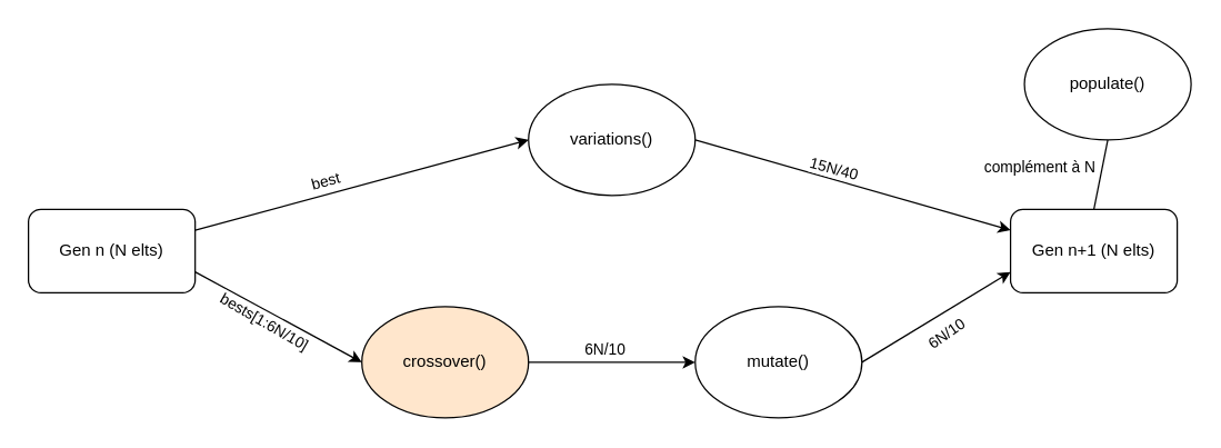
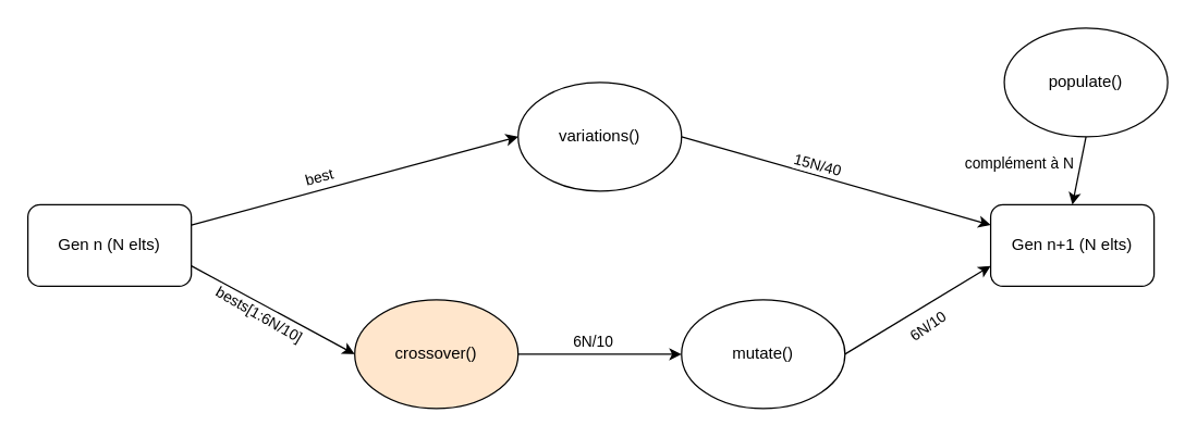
  <mxCell id="0" />
  <mxCell id="1" parent="0" />
  <mxCell id="2" value="Gen n (N elts)" style="rounded=1;whiteSpace=wrap;html=1;" vertex="1" parent="1"><mxGeometry y="150" width="120" height="60" as="geometry" x="20" /></mxCell>
  <mxCell id="3" value="Gen n+1 (N elts)" style="rounded=1;whiteSpace=wrap;html=1;" vertex="1" parent="1"><mxGeometry x="727" y="150" width="120" height="60" as="geometry" /></mxCell>
  <mxCell id="4" value="variations()" style="ellipse;whiteSpace=wrap;html=1;" vertex="1" parent="1"><mxGeometry x="380" y="60" width="120" height="80" as="geometry" /></mxCell>
  <mxCell id="5" value="crossover()" style="ellipse;whiteSpace=wrap;html=1;fillColor=#ffe6cc;" vertex="1" parent="1"><mxGeometry x="260" y="220" width="120" height="80" as="geometry" /></mxCell>
  <mxCell id="6" value="mutate()" style="ellipse;whiteSpace=wrap;html=1;" vertex="1" parent="1"><mxGeometry x="500" y="220" width="120" height="80" as="geometry" /></mxCell>
  <mxCell id="7" value="populate()" style="ellipse;whiteSpace=wrap;html=1;" vertex="1" parent="1"><mxGeometry x="737" y="20" width="120" height="80" as="geometry" /></mxCell>
  <mxCell id="8" value="" style="endArrow=classic;html=1;exitX=1;exitY=0.25;exitDx=0;exitDy=0;entryX=0;entryY=0.5;entryDx=0;entryDy=0;" edge="1" parent="1" source="2" target="4"><mxGeometry width="50" height="50" relative="1" as="geometry"><mxPoint x="190" y="190" as="sourcePoint" /><mxPoint x="240" y="140" as="targetPoint" /></mxGeometry></mxCell>
  <mxCell id="9" value="best" style="edgeLabel;html=1;align=center;verticalAlign=middle;resizable=0;points=[];rotation=-15;" vertex="1" connectable="0" parent="8"><mxGeometry x="-0.226" y="-3" relative="1" as="geometry"><mxPoint y="-12.8" as="offset" /></mxGeometry></mxCell>
  <mxCell id="10" value="" style="endArrow=classic;html=1;exitX=1;exitY=0.75;exitDx=0;exitDy=0;entryX=0;entryY=0.5;entryDx=0;entryDy=0;" edge="1" parent="1" source="2" target="5"><mxGeometry width="50" height="50" relative="1" as="geometry"><mxPoint x="200" y="200" as="sourcePoint" /><mxPoint x="250" y="150" as="targetPoint" /></mxGeometry></mxCell>
  <mxCell id="11" value="bests[1:6N/10]" style="edgeLabel;html=1;align=center;verticalAlign=middle;resizable=0;points=[];rotation=30;" vertex="1" connectable="0" parent="10"><mxGeometry x="-0.214" y="2" relative="1" as="geometry"><mxPoint x="1.57" y="11.04" as="offset" /></mxGeometry></mxCell>
  <mxCell id="12" value="" style="endArrow=classic;html=1;exitX=1;exitY=0.5;exitDx=0;exitDy=0;entryX=0;entryY=0.5;entryDx=0;entryDy=0;" edge="1" parent="1" source="5" target="6"><mxGeometry width="50" height="50" relative="1" as="geometry"><mxPoint x="210" y="210" as="sourcePoint" /><mxPoint x="260" y="160" as="targetPoint" /></mxGeometry></mxCell>
  <mxCell id="13" value="6N/10" style="edgeLabel;html=1;align=center;verticalAlign=middle;resizable=0;points=[];" vertex="1" connectable="0" parent="12"><mxGeometry x="-0.3" relative="1" as="geometry"><mxPoint x="12" y="-10" as="offset" /></mxGeometry></mxCell>
  <mxCell id="14" value="" style="endArrow=classic;html=1;exitX=1;exitY=0.5;exitDx=0;exitDy=0;entryX=0;entryY=0.75;entryDx=0;entryDy=0;" edge="1" parent="1" source="6" target="3"><mxGeometry width="50" height="50" relative="1" as="geometry"><mxPoint x="220" y="220" as="sourcePoint" /><mxPoint x="270" y="170" as="targetPoint" /></mxGeometry></mxCell>
  <mxCell id="15" value="6N/10" style="edgeLabel;html=1;align=center;verticalAlign=middle;resizable=0;points=[];rotation=-35;" vertex="1" connectable="0" parent="14"><mxGeometry x="0.181" y="-2" relative="1" as="geometry"><mxPoint x="-4.28" y="16.71" as="offset" /></mxGeometry></mxCell>
  <mxCell id="16" value="" style="endArrow=classic;html=1;exitX=1;exitY=0.5;exitDx=0;exitDy=0;entryX=0;entryY=0.25;entryDx=0;entryDy=0;" edge="1" parent="1" source="4" target="3"><mxGeometry width="50" height="50" relative="1" as="geometry"><mxPoint x="580" y="60" as="sourcePoint" /><mxPoint x="630" y="10" as="targetPoint" /></mxGeometry></mxCell>
  <mxCell id="17" value="15N/40" style="edgeLabel;html=1;align=center;verticalAlign=middle;resizable=0;points=[];rotation=15;" vertex="1" connectable="0" parent="16"><mxGeometry x="-0.241" relative="1" as="geometry"><mxPoint x="13.48" y="-4.78" as="offset" /></mxGeometry></mxCell>
- <mxCell id="18" value="" style="endArrow=none;html=1;entryX=0.5;entryY=0;entryDx=0;entryDy=0;exitX=0.5;exitY=1;exitDx=0;exitDy=0;" edge="1" parent="1" source="7" target="3"><mxGeometry width="50" height="50" relative="1" as="geometry"><mxPoint x="630" y="130" as="sourcePoint" /><mxPoint x="680" y="80" as="targetPoint" /></mxGeometry></mxCell>
+ <mxCell id="18" value="" style="endArrow=classic;html=1;entryX=0.5;entryY=0;entryDx=0;entryDy=0;exitX=0.5;exitY=1;exitDx=0;exitDy=0;" edge="1" parent="1" source="7" target="3"><mxGeometry width="50" height="50" relative="1" as="geometry"><mxPoint x="630" y="130" as="sourcePoint" /><mxPoint x="680" y="80" as="targetPoint" /></mxGeometry></mxCell>
  <mxCell id="19" value="complément à N" style="edgeLabel;html=1;align=center;verticalAlign=middle;resizable=0;points=[];" vertex="1" connectable="0" parent="18"><mxGeometry x="-0.48" y="1" relative="1" as="geometry"><mxPoint x="-48" y="7" as="offset" /></mxGeometry></mxCell>
